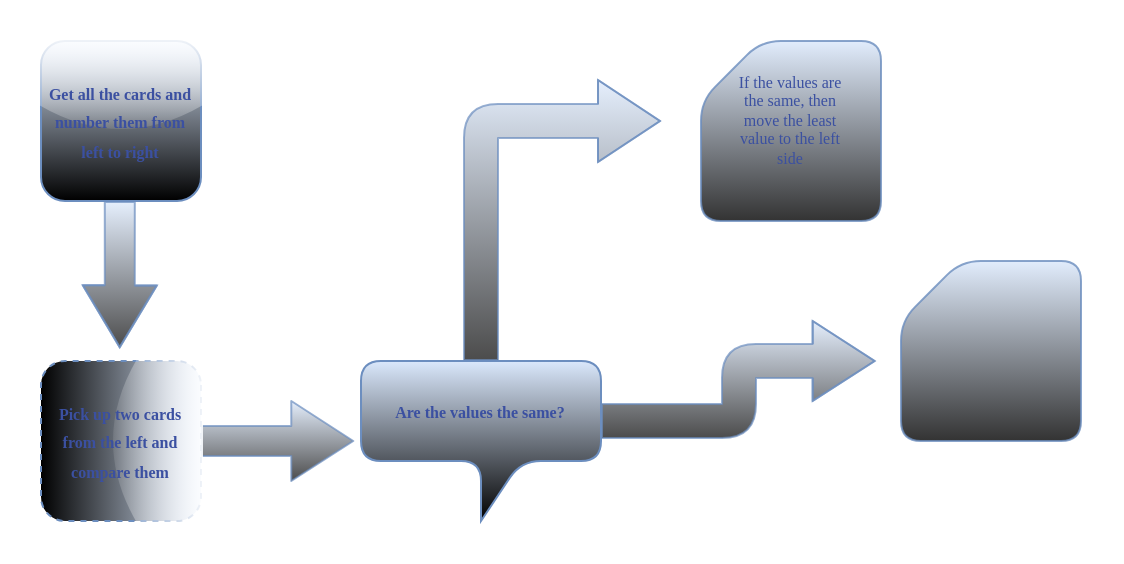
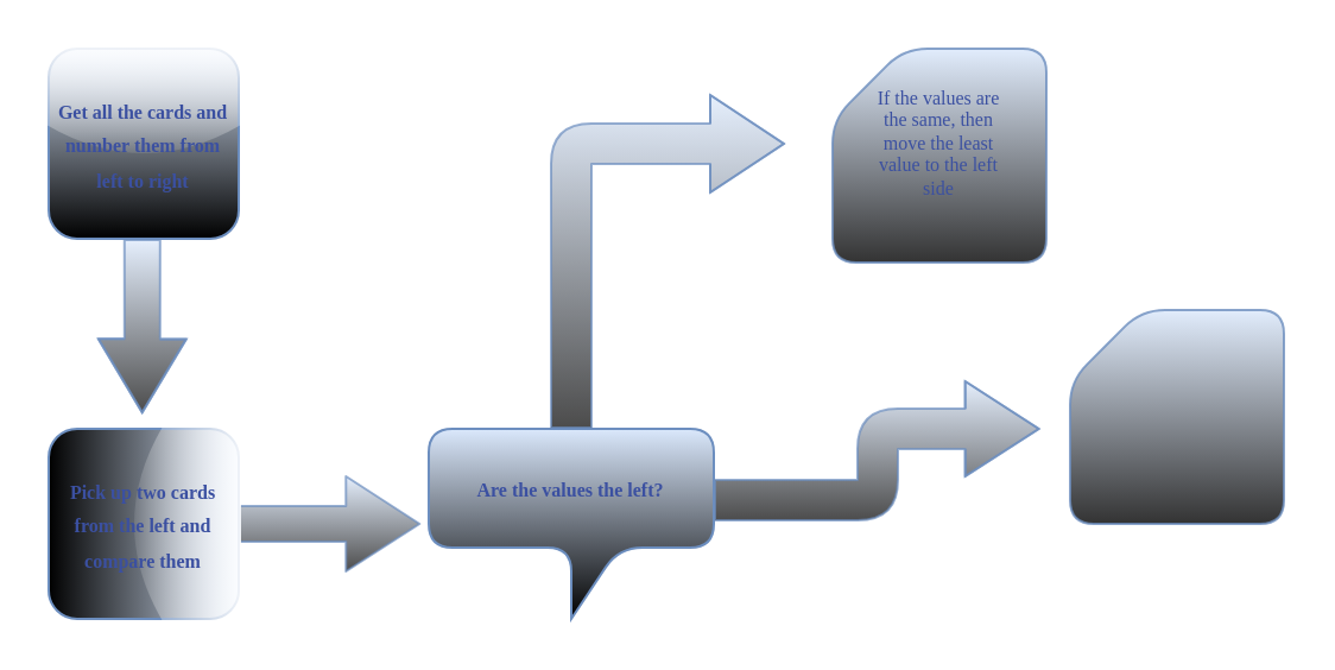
  <mxCell id="0" />
  <mxCell id="1" parent="0" />
  <mxCell id="2" value="&lt;font color=&quot;#3b50a1&quot; size=&quot;1&quot; face=&quot;Comic Sans MS&quot; style=&quot;&quot;&gt;&lt;b style=&quot;font-size: 8px;&quot;&gt;Get all the cards and number them from left to right&lt;/b&gt;&lt;/font&gt;" style="whiteSpace=wrap;html=1;aspect=fixed;rounded=1;fillColor=#dae8fc;strokeColor=#6c8ebf;shadow=0;sketch=0;glass=1;gradientColor=default;" vertex="1" parent="1"><mxGeometry x="20" y="20" width="80" height="80" as="geometry" /></mxCell>
  <mxCell id="3" style="edgeStyle=orthogonalEdgeStyle;shape=flexArrow;curved=1;rounded=1;sketch=0;fillStyle=hatch;orthogonalLoop=1;jettySize=auto;html=1;shadow=0;strokeColor=#6c8ebf;fontFamily=Helvetica;fontSize=12;fontColor=default;gradientColor=#000000;opacity=70;fillColor=#dae8fc;endSize=10;width=15;endWidth=24;entryX=-0.028;entryY=0.5;entryDx=0;entryDy=0;entryPerimeter=0;" edge="1" parent="1" source="4" target="7"><mxGeometry relative="1" as="geometry"><mxPoint x="170" y="220" as="targetPoint" /></mxGeometry></mxCell>
- <mxCell id="4" value="&lt;font color=&quot;#3b50a1&quot; style=&quot;font-size: 8px;&quot; face=&quot;Comic Sans MS&quot;&gt;&lt;b style=&quot;&quot;&gt;Pick up two cards from the left and compare them&lt;/b&gt;&lt;/font&gt;" style="whiteSpace=wrap;html=1;aspect=fixed;rounded=1;strokeColor=#6c8ebf;fontFamily=Helvetica;fontSize=12;fontColor=default;fillColor=#dae8fc;glass=1;direction=south;gradientColor=default;dashed=1;" vertex="1" parent="1"><mxGeometry x="20" y="180" width="80" height="80" as="geometry" /></mxCell>
+ <mxCell id="4" value="&lt;font color=&quot;#3b50a1&quot; style=&quot;font-size: 8px;&quot; face=&quot;Comic Sans MS&quot;&gt;&lt;b style=&quot;&quot;&gt;Pick up two cards from the left and compare them&lt;/b&gt;&lt;/font&gt;" style="whiteSpace=wrap;html=1;aspect=fixed;rounded=1;strokeColor=#6c8ebf;fontFamily=Helvetica;fontSize=12;fontColor=default;fillColor=#dae8fc;glass=1;direction=south;gradientColor=default;" vertex="1" parent="1"><mxGeometry x="20" y="180" width="80" height="80" as="geometry" /></mxCell>
  <mxCell id="5" style="edgeStyle=orthogonalEdgeStyle;shape=flexArrow;curved=1;orthogonalLoop=1;jettySize=auto;html=1;strokeColor=#6c8ebf;fontFamily=Helvetica;fontSize=12;fontColor=default;fillColor=#dae8fc;fillStyle=hatch;gradientColor=#000000;width=15;endSize=10;shadow=0;rounded=1;opacity=70;entryX=-0.079;entryY=0.508;entryDx=0;entryDy=0;entryPerimeter=0;endWidth=21;sketch=0;" edge="1" parent="1" source="2" target="4"><mxGeometry relative="1" as="geometry"><mxPoint x="60" y="170" as="targetPoint" /><Array as="points"><mxPoint x="60" y="140" /></Array></mxGeometry></mxCell>
  <mxCell id="6" style="edgeStyle=orthogonalEdgeStyle;shape=flexArrow;curved=1;rounded=1;sketch=0;fillStyle=hatch;orthogonalLoop=1;jettySize=auto;html=1;shadow=0;strokeColor=#6c8ebf;fontFamily=Helvetica;fontSize=12;fontColor=default;gradientColor=#000000;opacity=70;width=17;endSize=10;endWidth=22;fillColor=#DAE8FC;" edge="1" parent="1" source="7"><mxGeometry relative="1" as="geometry"><mxPoint x="437.333" y="180" as="targetPoint" /><Array as="points"><mxPoint x="369" y="210" /><mxPoint x="369" y="180" /></Array></mxGeometry></mxCell>
- <mxCell id="7" value="&lt;font color=&quot;#3b50a1&quot; style=&quot;font-size: 8px;&quot; face=&quot;Comic Sans MS&quot;&gt;&lt;b&gt;Are the values the same?&lt;/b&gt;&lt;/font&gt;" style="shape=callout;whiteSpace=wrap;html=1;perimeter=calloutPerimeter;rounded=1;glass=1;strokeColor=#6c8ebf;fontFamily=Helvetica;fontSize=12;fontColor=default;fillColor=#dae8fc;shadow=0;sketch=0;gradientColor=default;" vertex="1" parent="1"><mxGeometry x="180" y="180" width="120" height="80" as="geometry" /></mxCell>
+ <mxCell id="7" value="&lt;font color=&quot;#3b50a1&quot; style=&quot;font-size: 8px;&quot; face=&quot;Comic Sans MS&quot;&gt;&lt;b&gt;Are the values the left?&lt;/b&gt;&lt;/font&gt;" style="shape=callout;whiteSpace=wrap;html=1;perimeter=calloutPerimeter;rounded=1;glass=1;strokeColor=#6c8ebf;fontFamily=Helvetica;fontSize=12;fontColor=default;fillColor=#dae8fc;shadow=0;sketch=0;gradientColor=default;" vertex="1" parent="1"><mxGeometry x="180" y="180" width="120" height="80" as="geometry" /></mxCell>
  <mxCell id="8" value="" style="shape=card;whiteSpace=wrap;html=1;rounded=1;glass=1;strokeColor=#6c8ebf;fontFamily=Helvetica;fontSize=12;fontColor=default;fillColor=#dae8fc;labelBackgroundColor=default;endArrow=classic;sketch=0;fillStyle=hatch;shadow=0;gradientColor=default;opacity=80;endSize=6.78;" vertex="1" parent="1"><mxGeometry x="350" y="20" width="90" height="90" as="geometry" /></mxCell>
  <mxCell id="9" value="" style="shape=card;whiteSpace=wrap;html=1;rounded=1;glass=1;strokeColor=#6c8ebf;fontFamily=Helvetica;fontSize=12;fontColor=default;fillColor=#dae8fc;labelBackgroundColor=default;endArrow=classic;sketch=0;fillStyle=hatch;shadow=0;gradientColor=default;opacity=80;endSize=6.78;" vertex="1" parent="1"><mxGeometry x="450" y="130" width="90" height="90" as="geometry" /></mxCell>
  <mxCell id="10" value="&lt;font color=&quot;#3b50a1&quot;&gt;If the values are the same, then move the least value to the left side&lt;/font&gt;" style="text;html=1;strokeColor=none;fillColor=none;align=center;verticalAlign=middle;whiteSpace=wrap;rounded=0;glass=1;fontFamily=Comic Sans MS;fontSize=8;fontColor=#4AC3FF;" vertex="1" parent="1"><mxGeometry x="365" y="45" width="60" height="30" as="geometry" /></mxCell>
  <mxCell id="11" style="edgeStyle=orthogonalEdgeStyle;shape=flexArrow;curved=1;rounded=1;sketch=0;fillStyle=hatch;orthogonalLoop=1;jettySize=auto;html=1;shadow=0;strokeColor=#6c8ebf;fontFamily=Helvetica;fontSize=12;fontColor=default;gradientColor=#000000;opacity=70;endWidth=23;endSize=10;width=17;fillColor=#dae8fc;" edge="1" parent="1" source="7"><mxGeometry relative="1" as="geometry"><mxPoint x="330" y="60" as="targetPoint" /><Array as="points"><mxPoint x="240" y="150" /><mxPoint x="240" y="150" /></Array></mxGeometry></mxCell>
